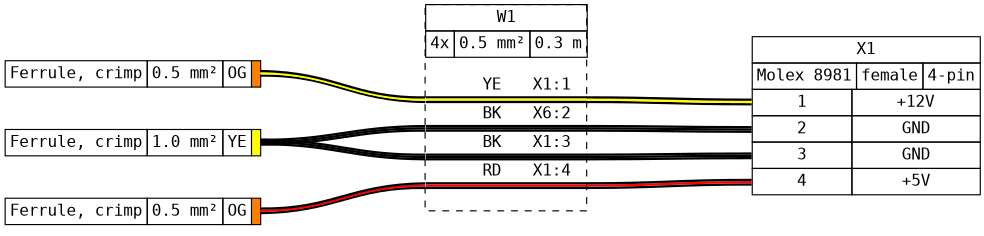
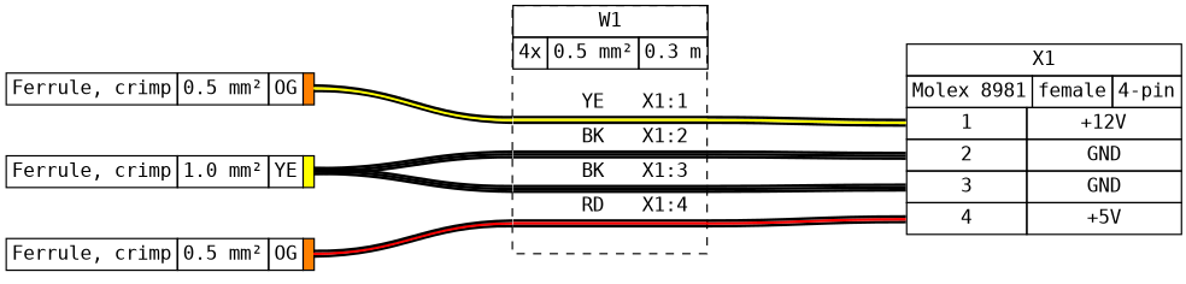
  graph {
    bgcolor=white
    fontname="DejaVu Sans Mono"
    nodesep=0.33
    rankdir=LR
    ranksep=2
    node [fillcolor=white fontname="DejaVu Sans Mono" margin=0 shape=none style=filled]
    edge [color="#000000:#000000:#000000" fontname="DejaVu Sans Mono" style=bold tailport=e]
    n1 [label=<<table border="0" cellspacing="0" cellpadding="0"><tr><td><table border="0" cellspacing="0" cellpadding="3" cellborder="1"><tr><td balign="left">X1</td></tr></table></td></tr><tr><td><table border="0" cellspacing="0" cellpadding="3" cellborder="1"><tr><td balign="left">Molex 8981</td><td balign="left">female</td><td balign="left">4-pin</td></tr></table></td></tr><tr><td><table border="0" cellspacing="0" cellpadding="3" cellborder="1"><tr><td port="p1l">1</td><td>+12V</td></tr><tr><td port="p2l">2</td><td>GND</td></tr><tr><td port="p3l">3</td><td>GND</td></tr><tr><td port="p4l">4</td><td>+5V</td></tr></table></td></tr></table>>]
    n2 [label=<<table border="0" cellspacing="0" cellpadding="0"><tr><td><table border="0" cellspacing="0" cellpadding="3" cellborder="1"><tr><td balign="left">Ferrule, crimp</td><td balign="left">1.0 mm²</td><td balign="left">YE</td><td balign="left" bgcolor="#FFFF00" width="4"></td></tr></table></td></tr></table>>]
-   n3 [label=<<table border="0" cellspacing="0" cellpadding="0"><tr><td><table border="0" cellspacing="0" cellpadding="3" cellborder="1"><tr><td colspan="3">W1</td></tr><tr><td balign="left">4x</td><td balign="left">0.5 mm²</td><td balign="left">0.3 m</td></tr></table></td></tr><tr><td>&nbsp;</td></tr><tr><td><table border="0" cellspacing="0" cellborder="0"><tr><td></td><td>YE</td><td>X1:1</td></tr><tr><td colspan="3" border="0" cellspacing="0" cellpadding="0" port="w1" height="6"><table cellspacing="0" cellborder="0" border = "0"><tr><td colspan="3" cellpadding="0" height="2" bgcolor="#000000" border="0"></td></tr><tr><td colspan="3" cellpadding="0" height="2" bgcolor="#ffff00" border="0"></td></tr><tr><td colspan="3" cellpadding="0" height="2" bgcolor="#000000" border="0"></td></tr></table></td></tr><tr><td></td><td>BK</td><td>X6:2</td></tr><tr><td colspan="3" border="0" cellspacing="0" cellpadding="0" port="w2" height="6"><table cellspacing="0" cellborder="0" border = "0"><tr><td colspan="3" cellpadding="0" height="2" bgcolor="#000000" border="0"></td></tr><tr><td colspan="3" cellpadding="0" height="2" bgcolor="#000000" border="0"></td></tr><tr><td colspan="3" cellpadding="0" height="2" bgcolor="#000000" border="0"></td></tr></table></td></tr><tr><td></td><td>BK</td><td>X1:3</td></tr><tr><td colspan="3" border="0" cellspacing="0" cellpadding="0" port="w3" height="6"><table cellspacing="0" cellborder="0" border = "0"><tr><td colspan="3" cellpadding="0" height="2" bgcolor="#000000" border="0"></td></tr><tr><td colspan="3" cellpadding="0" height="2" bgcolor="#000000" border="0"></td></tr><tr><td colspan="3" cellpadding="0" height="2" bgcolor="#000000" border="0"></td></tr></table></td></tr><tr><td></td><td>RD</td><td>X1:4</td></tr><tr><td colspan="3" border="0" cellspacing="0" cellpadding="0" port="w4" height="6"><table cellspacing="0" cellborder="0" border = "0"><tr><td colspan="3" cellpadding="0" height="2" bgcolor="#000000" border="0"></td></tr><tr><td colspan="3" cellpadding="0" height="2" bgcolor="#ff0000" border="0"></td></tr><tr><td colspan="3" cellpadding="0" height="2" bgcolor="#000000" border="0"></td></tr></table></td></tr><tr><td>&nbsp;</td></tr></table></td></tr></table>> shape=box style="filled,dashed"]
+   n3 [label=<<table border="0" cellspacing="0" cellpadding="0"><tr><td><table border="0" cellspacing="0" cellpadding="3" cellborder="1"><tr><td colspan="3">W1</td></tr><tr><td balign="left">4x</td><td balign="left">0.5 mm²</td><td balign="left">0.3 m</td></tr></table></td></tr><tr><td>&nbsp;</td></tr><tr><td><table border="0" cellspacing="0" cellborder="0"><tr><td></td><td>YE</td><td>X1:1</td></tr><tr><td colspan="3" border="0" cellspacing="0" cellpadding="0" port="w1" height="6"><table cellspacing="0" cellborder="0" border = "0"><tr><td colspan="3" cellpadding="0" height="2" bgcolor="#000000" border="0"></td></tr><tr><td colspan="3" cellpadding="0" height="2" bgcolor="#ffff00" border="0"></td></tr><tr><td colspan="3" cellpadding="0" height="2" bgcolor="#000000" border="0"></td></tr></table></td></tr><tr><td></td><td>BK</td><td>X1:2</td></tr><tr><td colspan="3" border="0" cellspacing="0" cellpadding="0" port="w2" height="6"><table cellspacing="0" cellborder="0" border = "0"><tr><td colspan="3" cellpadding="0" height="2" bgcolor="#000000" border="0"></td></tr><tr><td colspan="3" cellpadding="0" height="2" bgcolor="#000000" border="0"></td></tr><tr><td colspan="3" cellpadding="0" height="2" bgcolor="#000000" border="0"></td></tr></table></td></tr><tr><td></td><td>BK</td><td>X1:3</td></tr><tr><td colspan="3" border="0" cellspacing="0" cellpadding="0" port="w3" height="6"><table cellspacing="0" cellborder="0" border = "0"><tr><td colspan="3" cellpadding="0" height="2" bgcolor="#000000" border="0"></td></tr><tr><td colspan="3" cellpadding="0" height="2" bgcolor="#000000" border="0"></td></tr><tr><td colspan="3" cellpadding="0" height="2" bgcolor="#000000" border="0"></td></tr></table></td></tr><tr><td></td><td>RD</td><td>X1:4</td></tr><tr><td colspan="3" border="0" cellspacing="0" cellpadding="0" port="w4" height="6"><table cellspacing="0" cellborder="0" border = "0"><tr><td colspan="3" cellpadding="0" height="2" bgcolor="#000000" border="0"></td></tr><tr><td colspan="3" cellpadding="0" height="2" bgcolor="#ff0000" border="0"></td></tr><tr><td colspan="3" cellpadding="0" height="2" bgcolor="#000000" border="0"></td></tr></table></td></tr><tr><td>&nbsp;</td></tr></table></td></tr></table>> shape=box style="filled,dashed"]
    n4 [label=<<table border="0" cellspacing="0" cellpadding="0"><tr><td><table border="0" cellspacing="0" cellpadding="3" cellborder="1"><tr><td balign="left">Ferrule, crimp</td><td balign="left">0.5 mm²</td><td balign="left">OG</td><td balign="left" bgcolor="#FF8000" width="4"></td></tr></table></td></tr></table>>]
    n5 [label=<<table border="0" cellspacing="0" cellpadding="0"><tr><td><table border="0" cellspacing="0" cellpadding="3" cellborder="1"><tr><td balign="left">Ferrule, crimp</td><td balign="left">0.5 mm²</td><td balign="left">OG</td><td balign="left" bgcolor="#FF8000" width="4"></td></tr></table></td></tr></table>>]
    n2 -- n3 [headport="w2:w"]
    n2 -- n3 [headport="w3:w"]
    n3 -- n1 [color="#000000:#ffff00:#000000" headport="p1l:w" tailport="w1:e"]
    n3 -- n1 [headport="p2l:w" tailport="w2:e"]
    n3 -- n1 [headport="p3l:w" tailport="w3:e"]
    n3 -- n1 [color="#000000:#ff0000:#000000" headport="p4l:w" tailport="w4:e"]
    n4 -- n3 [color="#000000:#ffff00:#000000" headport="w1:w"]
    n5 -- n3 [color="#000000:#ff0000:#000000" headport="w4:w"]
  }
